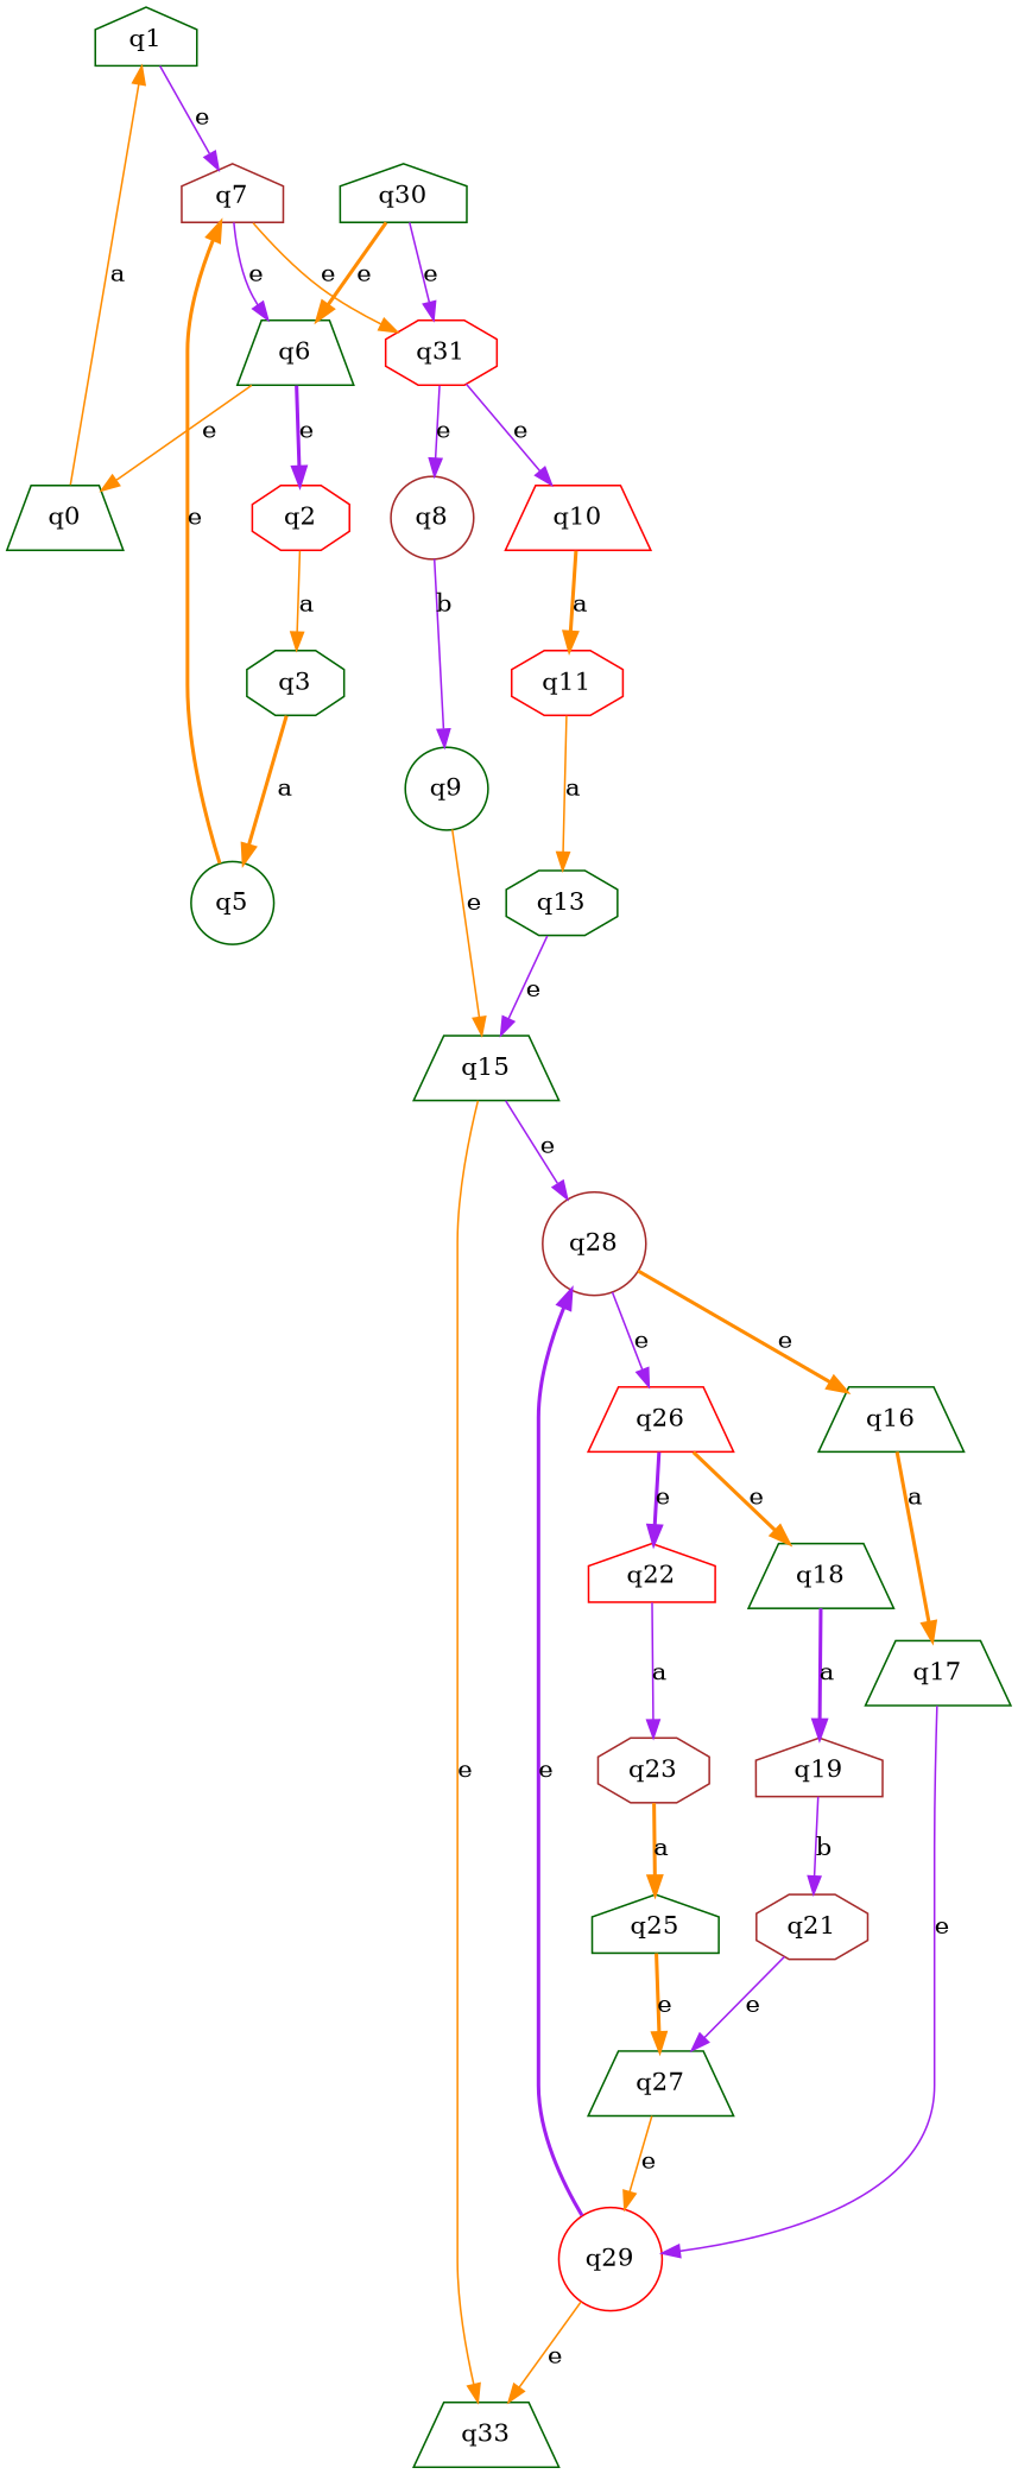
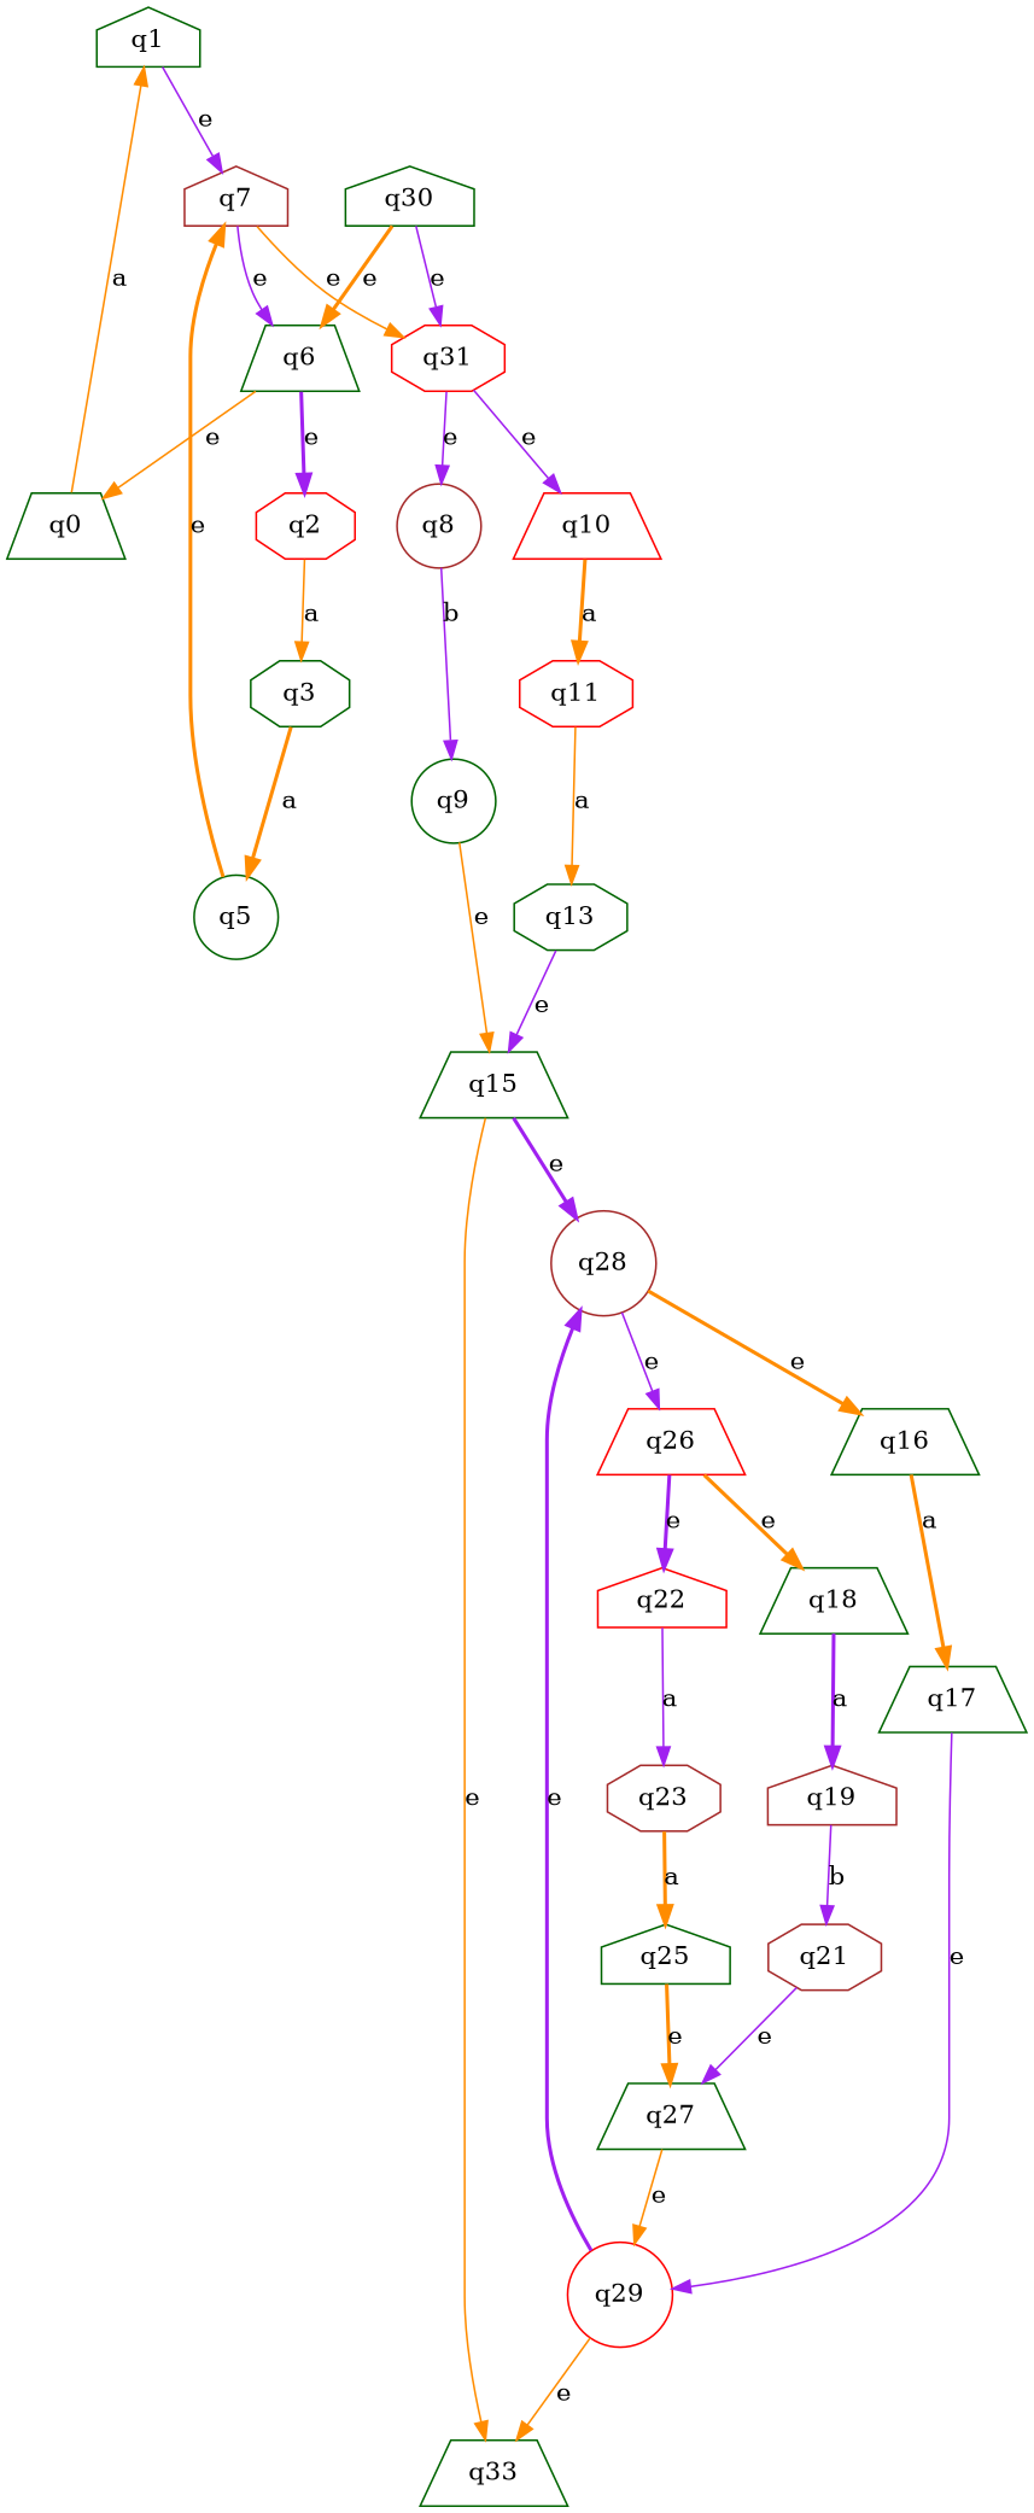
  digraph {
    node [color=darkgreen shape=trapezium]
    edge [color=darkorange style=solid]
    q1 [shape=house]
    q0
    q7 [color=brown shape=house]
    q6
    q31 [color=red shape=octagon]
    q2 [color=red shape=octagon]
    q3 [shape=octagon]
    q5 [shape=circle]
    q8 [color=brown shape=circle]
    q10 [color=red]
    q9 [shape=circle]
    q15
    q28 [color=brown shape=circle]
    q33
    q11 [color=red shape=octagon]
    q13 [shape=octagon]
    q16
    q26 [color=red]
    q17
    q29 [color=red shape=circle]
    q19 [color=brown shape=house]
    q18
    q21 [color=brown shape=octagon]
    q27
    q22 [color=red shape=house]
    q23 [color=brown shape=octagon]
    q25 [shape=house]
    q30 [shape=house]
    q1 -> q7 [color=purple label=e width=2.0]
    q0 -> q1 [label=a width=2.0]
    q7 -> q6 [color=purple label=e width=2.0]
    q7 -> q31 [label=e width=2.0]
    q6 -> q0 [label=e width=2.0]
    q6 -> q2 [color=purple label=e style=bold width=2.0]
    q31 -> q8 [color=purple label=e width=2.0]
    q31 -> q10 [color=purple label=e width=2.0]
    q2 -> q3 [label=a width=2.0]
    q3 -> q5 [label=a style=bold width=2.0]
    q5 -> q7 [label=e style=bold width=2.0]
    q8 -> q9 [color=purple label=b width=2.0]
    q10 -> q11 [label=a style=bold width=2.0]
    q9 -> q15 [label=e width=2.0]
-   q15 -> q28 [color=purple label=e width=2.0]
+   q15 -> q28 [color=purple label=e style=bold width=2.0]
    q15 -> q33 [label=e width=2.0]
    q28 -> q16 [label=e style=bold width=2.0]
    q28 -> q26 [color=purple label=e width=2.0]
    q11 -> q13 [label=a width=2.0]
    q13 -> q15 [color=purple label=e width=2.0]
    q16 -> q17 [label=a style=bold width=2.0]
    q26 -> q18 [label=e style=bold width=2.0]
    q26 -> q22 [color=purple label=e style=bold width=2.0]
    q17 -> q29 [color=purple label=e width=2.0]
    q29 -> q28 [color=purple label=e style=bold width=2.0]
    q29 -> q33 [label=e width=2.0]
    q19 -> q21 [color=purple label=b width=2.0]
    q18 -> q19 [color=purple label=a style=bold width=2.0]
    q21 -> q27 [color=purple label=e width=2.0]
    q27 -> q29 [label=e width=2.0]
    q22 -> q23 [color=purple label=a width=2.0]
    q23 -> q25 [label=a style=bold width=2.0]
    q25 -> q27 [label=e style=bold width=2.0]
    q30 -> q6 [label=e style=bold width=2.0]
    q30 -> q31 [color=purple label=e width=2.0]
  }
